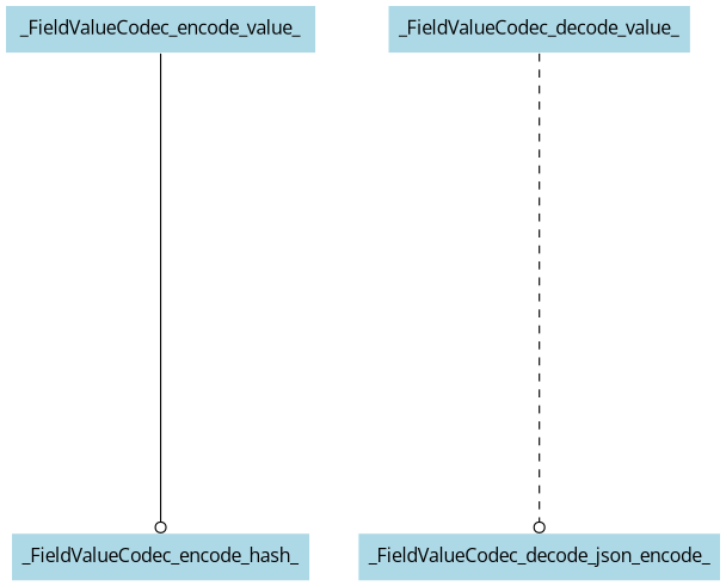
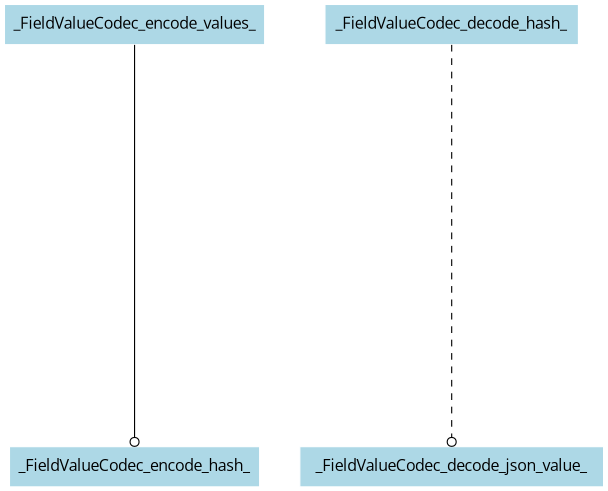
  digraph {
    fontname="Open Sans"
    nodesep=0.5
    ranksep=5
    node [color=white fillcolor=lightblue fontname="Open Sans" shape=box style=filled]
    edge [arrowhead=odot fontname="Open Sans"]
    n1 [label=_FieldValueCodec_encode_hash_]
-   _FieldValueCodec_encode_values_ [label=_FieldValueCodec_encode_value_]
-   _FieldValueCodec_decode_hash_ [label=_FieldValueCodec_decode_value_]
-   _FieldValueCodec_decode_json_value_ [label=_FieldValueCodec_decode_json_encode_]
+   _FieldValueCodec_encode_values_
+   _FieldValueCodec_decode_hash_
+   _FieldValueCodec_decode_json_value_
    _FieldValueCodec_encode_values_ -> n1 [style=solid]
    _FieldValueCodec_decode_hash_ -> _FieldValueCodec_decode_json_value_ [style=dashed]
  }
